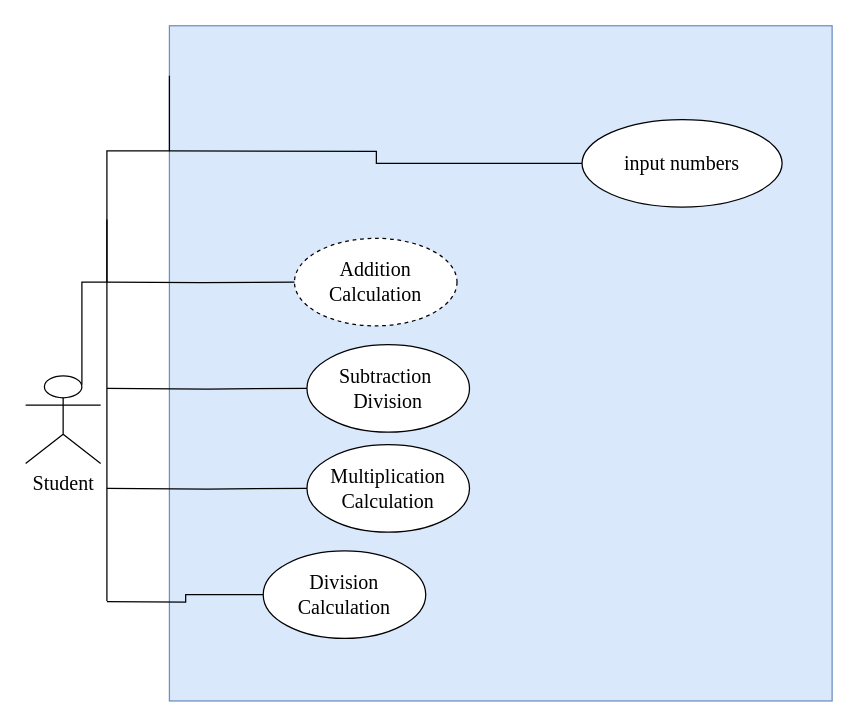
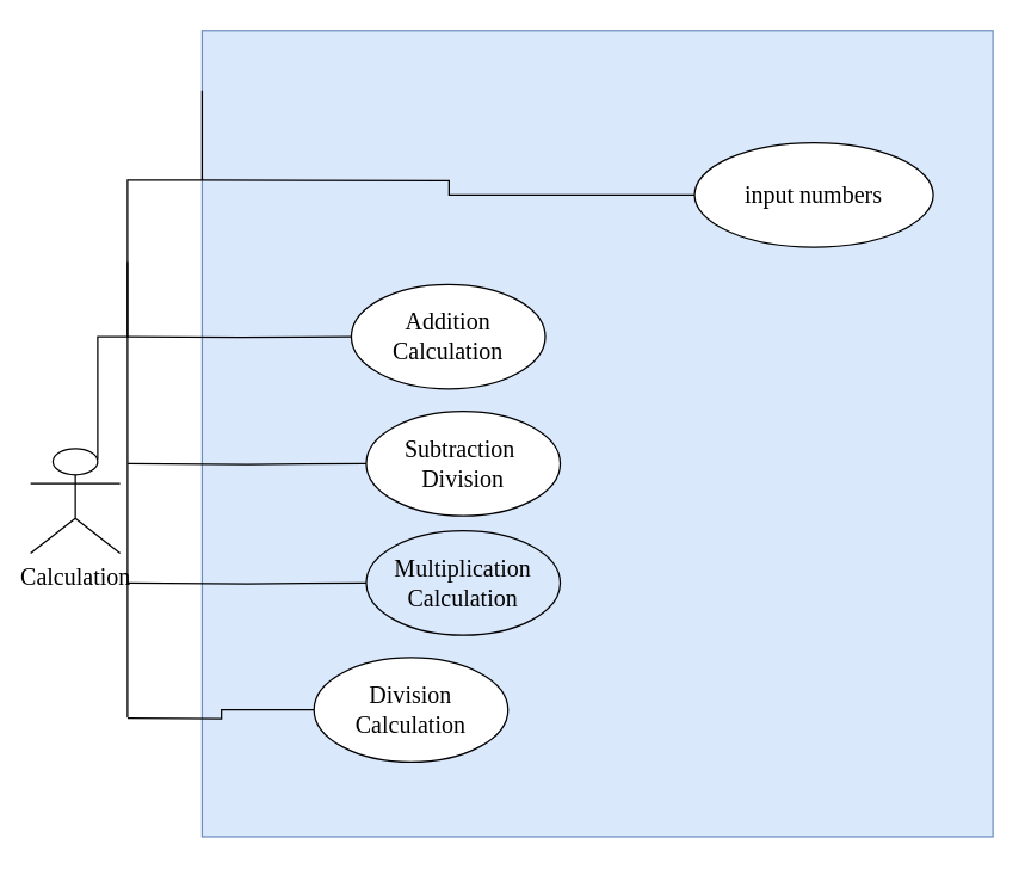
  <mxCell id="0" />
  <mxCell id="1" parent="0" />
  <mxCell id="2" value="" style="whiteSpace=wrap;html=1;verticalAlign=top;fillColor=#dae8fc;strokeColor=#6c8ebf;fontFamily=Comic Sans MS;fontSize=16;" parent="1" vertex="1"><mxGeometry x="135" y="20" width="530" height="540" as="geometry" /></mxCell>
- <mxCell id="3" value="Student&lt;br style=&quot;font-size: 16px;&quot;&gt;" style="shape=umlActor;verticalLabelPosition=bottom;verticalAlign=top;html=1;outlineConnect=0;fontFamily=Comic Sans MS;fontSize=16;" parent="1" vertex="1"><mxGeometry x="20" y="300" width="60" height="70" as="geometry" /></mxCell>
+ <mxCell id="3" value="Calculation&lt;br style=&quot;font-size: 16px;&quot;&gt;" style="shape=umlActor;verticalLabelPosition=bottom;verticalAlign=top;html=1;outlineConnect=0;fontFamily=Comic Sans MS;fontSize=16;" parent="1" vertex="1"><mxGeometry x="20" y="300" width="60" height="70" as="geometry" /></mxCell>
  <mxCell id="4" value="input numbers" style="ellipse;whiteSpace=wrap;html=1;fontFamily=Comic Sans MS;fontSize=16;" parent="1" vertex="1"><mxGeometry x="465" y="95" width="160" height="70" as="geometry" /></mxCell>
- <mxCell id="5" value="Addition Calculation" style="ellipse;whiteSpace=wrap;html=1;fontFamily=Comic Sans MS;fontSize=16;dashed=1;" parent="1" vertex="1"><mxGeometry x="235" y="190" width="130" height="70" as="geometry" /></mxCell>
+ <mxCell id="5" value="Addition Calculation" style="ellipse;whiteSpace=wrap;html=1;fontFamily=Comic Sans MS;fontSize=16;" parent="1" vertex="1"><mxGeometry x="235" y="190" width="130" height="70" as="geometry" /></mxCell>
  <mxCell id="6" value="" style="endArrow=none;endFill=0;html=1;edgeStyle=orthogonalEdgeStyle;align=left;verticalAlign=top;rounded=0;entryX=0;entryY=0.5;entryDx=0;entryDy=0;fontFamily=Comic Sans MS;fontSize=16;" parent="1" target="5" edge="1"><mxGeometry x="-1" relative="1" as="geometry"><mxPoint x="85" y="225" as="sourcePoint" /><mxPoint x="405" y="190" as="targetPoint" /></mxGeometry></mxCell>
  <mxCell id="7" value="" style="edgeLabel;resizable=0;html=1;align=left;verticalAlign=bottom;sketch=0;strokeColor=#000000;strokeWidth=1;fontFamily=Comic Sans MS;fontSize=16;" parent="6" connectable="0" vertex="1"><mxGeometry x="-1" relative="1" as="geometry" /></mxCell>
  <mxCell id="8" value="" style="endArrow=none;endFill=0;html=1;edgeStyle=orthogonalEdgeStyle;align=left;verticalAlign=top;rounded=0;fontFamily=Comic Sans MS;fontSize=16;exitX=0.75;exitY=0.1;exitDx=0;exitDy=0;exitPerimeter=0;" parent="1" source="3" edge="1"><mxGeometry x="-1" relative="1" as="geometry"><mxPoint x="75" y="258.333" as="sourcePoint" /><mxPoint x="85" y="175" as="targetPoint" /><Array as="points"><mxPoint x="65" y="247" /><mxPoint x="65" y="225" /><mxPoint x="85" y="225" /></Array></mxGeometry></mxCell>
  <mxCell id="9" value="" style="edgeLabel;resizable=0;html=1;align=left;verticalAlign=bottom;sketch=0;strokeColor=#000000;strokeWidth=1;fontFamily=Comic Sans MS;fontSize=16;" parent="8" connectable="0" vertex="1"><mxGeometry x="-1" relative="1" as="geometry" /></mxCell>
  <mxCell id="10" value="" style="endArrow=none;endFill=0;html=1;edgeStyle=orthogonalEdgeStyle;align=left;verticalAlign=top;rounded=0;fontFamily=Comic Sans MS;fontSize=16;" parent="1" edge="1"><mxGeometry x="-1" relative="1" as="geometry"><mxPoint x="135" y="60" as="sourcePoint" /><mxPoint x="85" y="480" as="targetPoint" /><Array as="points"><mxPoint x="135" y="120" /><mxPoint x="85" y="120" /></Array></mxGeometry></mxCell>
  <mxCell id="11" value="Subtraction&amp;nbsp;&lt;br&gt;Division" style="ellipse;whiteSpace=wrap;html=1;fontFamily=Comic Sans MS;fontSize=16;" parent="1" vertex="1"><mxGeometry x="245" y="275" width="130" height="70" as="geometry" /></mxCell>
- <mxCell id="12" value="Multiplication&lt;br&gt;Calculation" style="ellipse;whiteSpace=wrap;html=1;fontFamily=Comic Sans MS;fontSize=16;" parent="1" vertex="1"><mxGeometry x="245" y="355" width="130" height="70" as="geometry" /></mxCell>
+ <mxCell id="12" value="Multiplication&lt;br&gt;Calculation" style="ellipse;whiteSpace=wrap;html=1;fontFamily=Comic Sans MS;fontSize=16;fillColor=#dae8fc;" parent="1" vertex="1"><mxGeometry x="245" y="355" width="130" height="70" as="geometry" /></mxCell>
  <mxCell id="13" value="Division&lt;br&gt;Calculation" style="ellipse;whiteSpace=wrap;html=1;fontFamily=Comic Sans MS;fontSize=16;" parent="1" vertex="1"><mxGeometry x="210" y="440" width="130" height="70" as="geometry" /></mxCell>
  <mxCell id="14" value="" style="endArrow=none;endFill=0;html=1;edgeStyle=orthogonalEdgeStyle;align=left;verticalAlign=top;rounded=0;entryX=0;entryY=0.5;entryDx=0;entryDy=0;fontFamily=Comic Sans MS;fontSize=16;" parent="1" target="11" edge="1"><mxGeometry x="-1" relative="1" as="geometry"><mxPoint x="85" y="310" as="sourcePoint" /><mxPoint x="215" y="260" as="targetPoint" /></mxGeometry></mxCell>
  <mxCell id="15" value="" style="edgeLabel;resizable=0;html=1;align=left;verticalAlign=bottom;sketch=0;strokeColor=#000000;strokeWidth=1;fontFamily=Comic Sans MS;fontSize=16;" parent="14" connectable="0" vertex="1"><mxGeometry x="-1" relative="1" as="geometry" /></mxCell>
  <mxCell id="16" value="" style="endArrow=none;endFill=0;html=1;edgeStyle=orthogonalEdgeStyle;align=left;verticalAlign=top;rounded=0;fontFamily=Comic Sans MS;fontSize=16;entryX=0;entryY=0.5;entryDx=0;entryDy=0;" parent="1" target="12" edge="1"><mxGeometry x="-1" relative="1" as="geometry"><mxPoint x="85" y="390" as="sourcePoint" /><mxPoint x="435" y="320" as="targetPoint" /></mxGeometry></mxCell>
  <mxCell id="17" value="" style="edgeLabel;resizable=0;html=1;align=left;verticalAlign=bottom;sketch=0;strokeColor=#000000;strokeWidth=1;fontFamily=Comic Sans MS;fontSize=16;" parent="16" connectable="0" vertex="1"><mxGeometry x="-1" relative="1" as="geometry" /></mxCell>
  <mxCell id="18" value="" style="endArrow=none;endFill=0;html=1;edgeStyle=orthogonalEdgeStyle;align=left;verticalAlign=top;rounded=0;fontFamily=Comic Sans MS;fontSize=16;" edge="1" parent="1" target="13"><mxGeometry x="-1" relative="1" as="geometry"><mxPoint x="85" y="480.5" as="sourcePoint" /><mxPoint x="275" y="480" as="targetPoint" /></mxGeometry></mxCell>
  <mxCell id="19" value="" style="edgeLabel;resizable=0;html=1;align=left;verticalAlign=bottom;sketch=0;strokeColor=#000000;strokeWidth=1;fontFamily=Comic Sans MS;fontSize=16;" connectable="0" vertex="1" parent="18"><mxGeometry x="-1" relative="1" as="geometry" /></mxCell>
  <mxCell id="20" value="" style="endArrow=none;endFill=0;html=1;edgeStyle=orthogonalEdgeStyle;align=left;verticalAlign=top;rounded=0;fontFamily=Comic Sans MS;fontSize=16;" edge="1" parent="1" target="4"><mxGeometry x="-1" relative="1" as="geometry"><mxPoint x="135" y="120" as="sourcePoint" /><mxPoint x="325" y="120" as="targetPoint" /></mxGeometry></mxCell>
  <mxCell id="21" value="" style="edgeLabel;resizable=0;html=1;align=left;verticalAlign=bottom;sketch=0;strokeColor=#000000;strokeWidth=1;fontFamily=Comic Sans MS;fontSize=16;" connectable="0" vertex="1" parent="20"><mxGeometry x="-1" relative="1" as="geometry" /></mxCell>
